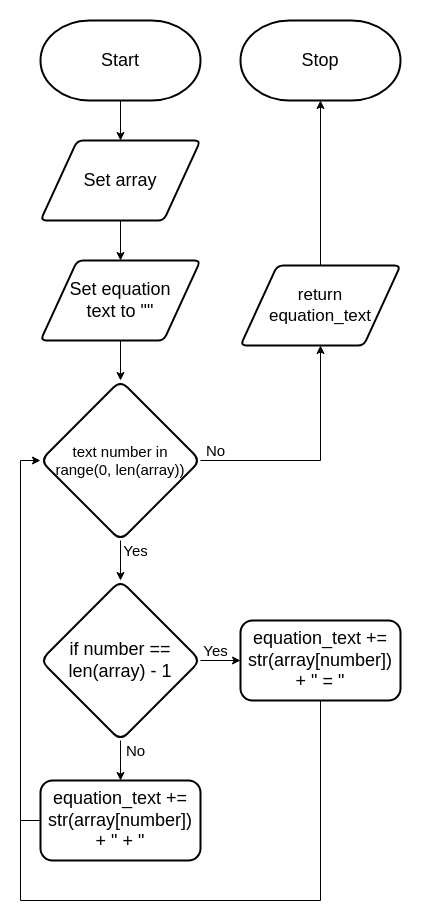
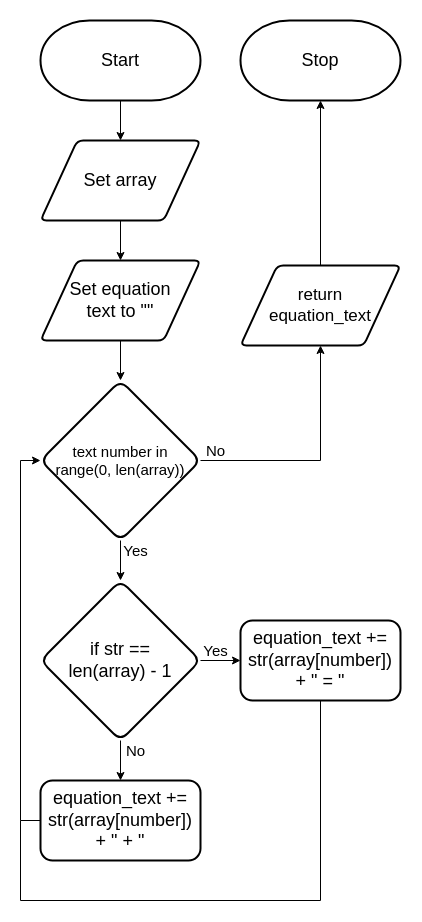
  <mxCell id="0" />
  <mxCell id="1" parent="0" />
  <mxCell id="2" style="edgeStyle=orthogonalEdgeStyle;rounded=0;html=1;entryX=0.5;entryY=0;entryDx=0;entryDy=0;fontSize=15;" parent="1" source="3" target="6" edge="1"><mxGeometry relative="1" as="geometry" /></mxCell>
  <mxCell id="3" value="&lt;font style=&quot;font-size: 18px&quot;&gt;Start&lt;/font&gt;" style="strokeWidth=2;html=1;shape=mxgraph.flowchart.terminator;whiteSpace=wrap;" parent="1" vertex="1"><mxGeometry x="40" width="160" height="80" as="geometry" y="20" /></mxCell>
  <mxCell id="4" value="&lt;font style=&quot;font-size: 18px&quot;&gt;Stop&lt;/font&gt;" style="strokeWidth=2;html=1;shape=mxgraph.flowchart.terminator;whiteSpace=wrap;" parent="1" vertex="1"><mxGeometry x="240" width="160" height="80" as="geometry" y="20" /></mxCell>
  <mxCell id="5" style="edgeStyle=none;html=1;entryX=0.5;entryY=0;entryDx=0;entryDy=0;fontSize=18;" parent="1" source="6" target="13" edge="1"><mxGeometry relative="1" as="geometry" /></mxCell>
  <mxCell id="6" value="Set array" style="shape=parallelogram;html=1;strokeWidth=2;perimeter=parallelogramPerimeter;whiteSpace=wrap;rounded=1;arcSize=12;size=0.23;fontSize=18;" parent="1" vertex="1"><mxGeometry x="40" y="140" width="160" height="80" as="geometry" /></mxCell>
  <mxCell id="7" style="edgeStyle=none;html=1;entryX=0.5;entryY=0;entryDx=0;entryDy=0;fontSize=15;" parent="1" source="8" edge="1"><mxGeometry relative="1" as="geometry"><mxPoint x="120" y="580" as="targetPoint" /></mxGeometry></mxCell>
  <mxCell id="8" value="&lt;font style=&quot;font-size: 15px&quot;&gt;text number in&lt;br style=&quot;font-size: 15px&quot;&gt;range(0, len(array))&lt;br style=&quot;font-size: 15px&quot;&gt;&lt;/font&gt;" style="rhombus;whiteSpace=wrap;html=1;rounded=1;fontFamily=Helvetica;fontSize=15;fontColor=default;strokeColor=default;strokeWidth=2;fillColor=default;" parent="1" vertex="1"><mxGeometry x="40" y="380" width="160" height="160" as="geometry" /></mxCell>
  <mxCell id="9" value="&lt;font style=&quot;font-size: 15px&quot;&gt;Yes&lt;/font&gt;" style="text;html=1;align=center;verticalAlign=middle;resizable=0;points=[];autosize=1;strokeColor=none;fillColor=none;fontSize=8;fontFamily=Helvetica;fontColor=default;" parent="1" vertex="1"><mxGeometry x="115" y="540" width="40" height="20" as="geometry" /></mxCell>
  <mxCell id="10" value="&lt;font style=&quot;font-size: 15px&quot;&gt;No&lt;br&gt;&lt;/font&gt;" style="text;html=1;align=center;verticalAlign=middle;resizable=0;points=[];autosize=1;strokeColor=none;fillColor=none;fontSize=8;fontFamily=Helvetica;fontColor=default;" parent="1" vertex="1"><mxGeometry x="200" y="440" width="30" height="20" as="geometry" /></mxCell>
  <mxCell id="11" style="edgeStyle=orthogonalEdgeStyle;rounded=0;html=1;entryX=0.5;entryY=1;entryDx=0;entryDy=0;fontSize=15;exitX=1;exitY=0.5;exitDx=0;exitDy=0;" parent="1" source="8" target="15" edge="1"><mxGeometry relative="1" as="geometry" /></mxCell>
  <mxCell id="12" style="edgeStyle=none;html=1;entryX=0.5;entryY=0;entryDx=0;entryDy=0;fontSize=15;" parent="1" source="13" target="8" edge="1"><mxGeometry relative="1" as="geometry" /></mxCell>
  <mxCell id="13" value="Set equation&lt;br&gt;text to &quot;&quot;" style="shape=parallelogram;html=1;strokeWidth=2;perimeter=parallelogramPerimeter;whiteSpace=wrap;rounded=1;arcSize=12;size=0.23;fontSize=18;" parent="1" vertex="1"><mxGeometry x="40" y="260" width="160" height="80" as="geometry" /></mxCell>
  <mxCell id="14" style="edgeStyle=orthogonalEdgeStyle;rounded=0;html=1;fontSize=17;entryX=0.5;entryY=1;entryDx=0;entryDy=0;entryPerimeter=0;" parent="1" source="15" target="4" edge="1"><mxGeometry relative="1" as="geometry"><mxPoint x="320" y="110" as="targetPoint" /></mxGeometry></mxCell>
  <mxCell id="15" value="return&lt;br&gt;equation_text" style="shape=parallelogram;html=1;strokeWidth=2;perimeter=parallelogramPerimeter;whiteSpace=wrap;rounded=1;arcSize=12;size=0.23;fontSize=17;" parent="1" vertex="1"><mxGeometry x="240" y="265" width="160" height="80" as="geometry" /></mxCell>
  <mxCell id="16" style="edgeStyle=orthogonalEdgeStyle;html=1;rounded=0;endArrow=none;endFill=0;" edge="1" parent="1" source="17"><mxGeometry relative="1" as="geometry"><mxPoint x="20" y="820" as="targetPoint" /><Array as="points"><mxPoint x="320" y="900" /><mxPoint x="20" y="900" /></Array></mxGeometry></mxCell>
  <mxCell id="17" value="equation_text += str(array[number]) + &quot; = &quot;" style="rounded=1;whiteSpace=wrap;html=1;strokeWidth=2;fontSize=18;" parent="1" vertex="1"><mxGeometry x="240" y="620" width="160" height="80" as="geometry" /></mxCell>
  <mxCell id="18" style="edgeStyle=none;html=1;entryX=0;entryY=0.5;entryDx=0;entryDy=0;fontSize=18;" parent="1" source="20" target="17" edge="1"><mxGeometry relative="1" as="geometry" /></mxCell>
  <mxCell id="19" style="edgeStyle=none;html=1;entryX=0.5;entryY=0;entryDx=0;entryDy=0;fontSize=18;" parent="1" source="20" target="23" edge="1"><mxGeometry relative="1" as="geometry" /></mxCell>
- <mxCell id="20" value="&lt;font style=&quot;font-size: 18px;&quot;&gt;if number ==&lt;br style=&quot;font-size: 18px;&quot;&gt;len(array) - 1&lt;br style=&quot;font-size: 18px;&quot;&gt;&lt;/font&gt;" style="rhombus;whiteSpace=wrap;html=1;rounded=1;fontFamily=Helvetica;fontSize=18;fontColor=default;strokeColor=default;strokeWidth=2;fillColor=default;" parent="1" vertex="1"><mxGeometry x="40" y="580" width="160" height="160" as="geometry" /></mxCell>
+ <mxCell id="20" value="&lt;font style=&quot;font-size: 18px;&quot;&gt;if str ==&lt;br style=&quot;font-size: 18px;&quot;&gt;len(array) - 1&lt;br style=&quot;font-size: 18px;&quot;&gt;&lt;/font&gt;" style="rhombus;whiteSpace=wrap;html=1;rounded=1;fontFamily=Helvetica;fontSize=18;fontColor=default;strokeColor=default;strokeWidth=2;fillColor=default;" parent="1" vertex="1"><mxGeometry x="40" y="580" width="160" height="160" as="geometry" /></mxCell>
  <mxCell id="21" value="&lt;font style=&quot;font-size: 15px&quot;&gt;Yes&lt;/font&gt;" style="text;html=1;align=center;verticalAlign=middle;resizable=0;points=[];autosize=1;strokeColor=none;fillColor=none;fontSize=8;fontFamily=Helvetica;fontColor=default;" parent="1" vertex="1"><mxGeometry x="195" y="640" width="40" height="20" as="geometry" /></mxCell>
  <mxCell id="22" style="edgeStyle=orthogonalEdgeStyle;html=1;entryX=0;entryY=0.5;entryDx=0;entryDy=0;fontSize=18;rounded=0;" parent="1" source="23" target="8" edge="1"><mxGeometry relative="1" as="geometry"><Array as="points"><mxPoint x="20" y="820" /><mxPoint x="20" y="460" /></Array></mxGeometry></mxCell>
  <mxCell id="23" value="equation_text +=&lt;br&gt;str(array[number]) + &quot; + &quot;" style="rounded=1;whiteSpace=wrap;html=1;strokeWidth=2;fontSize=18;" parent="1" vertex="1"><mxGeometry x="40" y="780" width="160" height="80" as="geometry" /></mxCell>
  <mxCell id="24" value="&lt;font style=&quot;font-size: 15px&quot;&gt;No&lt;br&gt;&lt;/font&gt;" style="text;html=1;align=center;verticalAlign=middle;resizable=0;points=[];autosize=1;strokeColor=none;fillColor=none;fontSize=8;fontFamily=Helvetica;fontColor=default;" parent="1" vertex="1"><mxGeometry x="120" y="740" width="30" height="20" as="geometry" /></mxCell>
